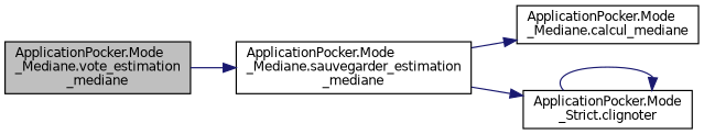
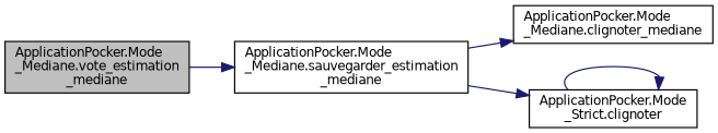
  digraph {
    rankdir=LR
    node [color=black fillcolor=white fontname=Helvetica fontsize=10 shape=record style=filled]
    edge [color=midnightblue fontname=Helvetica fontsize=10 labelfontname=Helvetica labelfontsize=10 style=solid]
    n1 [fillcolor=grey75 fontcolor=black height=0.2 label="ApplicationPocker.Mode\l_Mediane.vote_estimation\l_mediane" width=0.4]
    n2 [height=0.2 label="ApplicationPocker.Mode\l_Mediane.sauvegarder_estimation\l_mediane" width=0.4]
-   n3 [height=0.2 label="ApplicationPocker.Mode\l_Mediane.calcul_mediane" width=0.4]
+   n3 [height=0.2 label="ApplicationPocker.Mode\l_Mediane.clignoter_mediane" width=0.4]
    n4 [height=0.2 label="ApplicationPocker.Mode\l_Strict.clignoter" width=0.4]
    n1 -> n2
    n2 -> n3
    n2 -> n4
    n4 -> n4
  }
